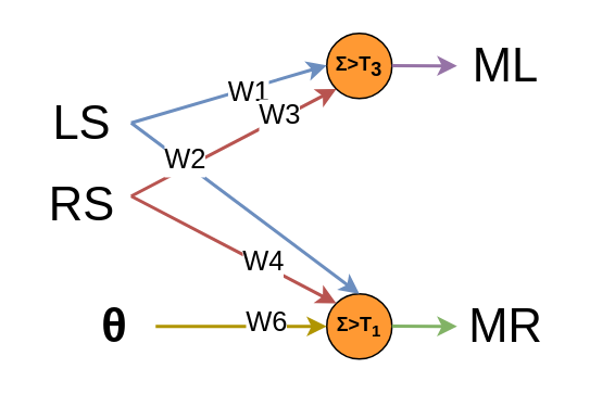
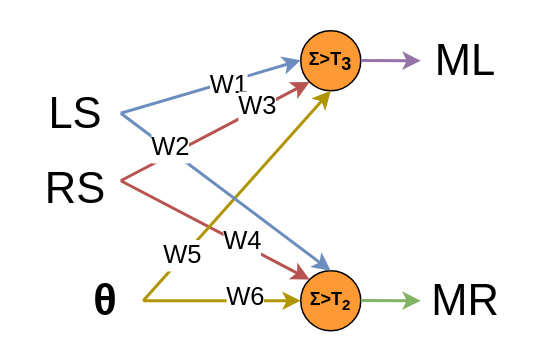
  <mxCell id="0" />
  <mxCell id="1" parent="0" />
  <mxCell id="2" value="&lt;div style=&quot;font-size: 12px;&quot;&gt;&lt;span class=&quot;box&quot; style=&quot;font-size: 12px;&quot;&gt;Σ&lt;/span&gt;&amp;gt;T&lt;sub style=&quot;font-size: 12px;&quot;&gt;3&lt;/sub&gt;&lt;/div&gt;" style="ellipse;whiteSpace=wrap;html=1;aspect=fixed;fillColor=#FF9933;strokeColor=#000000;fontStyle=1;fontSize=12;" vertex="1" parent="1"><mxGeometry x="200" y="20" width="40" height="40" as="geometry" /></mxCell>
- <mxCell id="3" value="&lt;div style=&quot;font-size: 12px&quot;&gt;&lt;span class=&quot;box&quot; style=&quot;font-size: 12px&quot;&gt;Σ&lt;/span&gt;&amp;gt;T&lt;sub&gt;1&lt;/sub&gt;&lt;/div&gt;" style="ellipse;whiteSpace=wrap;html=1;aspect=fixed;fillColor=#FF9933;strokeColor=#000000;fontStyle=1;fontSize=29;" vertex="1" parent="1"><mxGeometry x="200" y="180" width="40" height="40" as="geometry" /></mxCell>
+ <mxCell id="3" value="&lt;div style=&quot;font-size: 12px&quot;&gt;&lt;span class=&quot;box&quot; style=&quot;font-size: 12px&quot;&gt;Σ&lt;/span&gt;&amp;gt;T&lt;sub&gt;2&lt;/sub&gt;&lt;/div&gt;" style="ellipse;whiteSpace=wrap;html=1;aspect=fixed;fillColor=#FF9933;strokeColor=#000000;fontStyle=1;fontSize=29;" vertex="1" parent="1"><mxGeometry x="200" y="180" width="40" height="40" as="geometry" /></mxCell>
  <mxCell id="4" value="LS" style="text;html=1;strokeColor=none;fillColor=none;align=center;verticalAlign=middle;whiteSpace=wrap;rounded=0;fontSize=29;" vertex="1" parent="1"><mxGeometry x="20" y="60" width="60" height="30" as="geometry" /></mxCell>
  <mxCell id="5" value="RS" style="text;html=1;strokeColor=none;fillColor=none;align=center;verticalAlign=middle;whiteSpace=wrap;rounded=0;fontSize=29;" vertex="1" parent="1"><mxGeometry x="20" y="110" width="60" height="30" as="geometry" /></mxCell>
  <mxCell id="6" value="&lt;b&gt;θ&lt;/b&gt;" style="text;html=1;strokeColor=none;fillColor=none;align=center;verticalAlign=middle;whiteSpace=wrap;rounded=0;fontSize=29;" vertex="1" parent="1"><mxGeometry x="45" y="185" width="50" height="30" as="geometry" /></mxCell>
  <mxCell id="7" value="" style="endArrow=classic;html=1;rounded=0;fontSize=29;entryX=0;entryY=0.5;entryDx=0;entryDy=0;strokeWidth=2;fillColor=#e3c800;strokeColor=#B09500;" edge="1" parent="1" source="6" target="3"><mxGeometry width="50" height="50" relative="1" as="geometry"><mxPoint x="90" y="200" as="sourcePoint" /><mxPoint x="380" y="400" as="targetPoint" /></mxGeometry></mxCell>
  <mxCell id="8" value="&lt;div style=&quot;font-size: 17px;&quot;&gt;W6&lt;/div&gt;" style="edgeLabel;html=1;align=center;verticalAlign=middle;resizable=0;points=[];fontSize=17;" vertex="1" connectable="0" parent="7"><mxGeometry x="0.283" y="3" relative="1" as="geometry"><mxPoint as="offset" /></mxGeometry></mxCell>
  <mxCell id="9" value="" style="endArrow=classic;html=1;rounded=0;fontSize=29;entryX=0;entryY=0.5;entryDx=0;entryDy=0;exitX=1;exitY=0.5;exitDx=0;exitDy=0;strokeWidth=2;fillColor=#dae8fc;strokeColor=#6c8ebf;" edge="1" parent="1" source="4"><mxGeometry width="50" height="50" relative="1" as="geometry"><mxPoint x="90" y="39.71" as="sourcePoint" /><mxPoint x="200" y="39.71" as="targetPoint" /></mxGeometry></mxCell>
  <mxCell id="10" value="W1" style="edgeLabel;html=1;align=center;verticalAlign=middle;resizable=0;points=[];fontSize=17;" vertex="1" connectable="0" parent="9"><mxGeometry x="0.186" y="-2" relative="1" as="geometry"><mxPoint as="offset" /></mxGeometry></mxCell>
  <mxCell id="11" value="" style="endArrow=classic;html=1;rounded=0;fontSize=29;entryX=0;entryY=1;entryDx=0;entryDy=0;strokeWidth=2;fillColor=#f8cecc;strokeColor=#b85450;" edge="1" parent="1" target="2"><mxGeometry width="50" height="50" relative="1" as="geometry"><mxPoint x="80" y="120" as="sourcePoint" /><mxPoint x="190" y="120" as="targetPoint" /></mxGeometry></mxCell>
  <mxCell id="12" value="W3" style="edgeLabel;html=1;align=center;verticalAlign=middle;resizable=0;points=[];fontSize=17;" vertex="1" connectable="0" parent="11"><mxGeometry x="-0.396" relative="1" as="geometry"><mxPoint x="52" y="-30" as="offset" /></mxGeometry></mxCell>
  <mxCell id="13" value="" style="endArrow=classic;html=1;rounded=0;fontSize=29;entryX=0;entryY=0;entryDx=0;entryDy=0;strokeWidth=2;fillColor=#f8cecc;strokeColor=#b85450;" edge="1" parent="1" target="3"><mxGeometry width="50" height="50" relative="1" as="geometry"><mxPoint x="80" y="120" as="sourcePoint" /><mxPoint x="215.858" y="64.142" as="targetPoint" /></mxGeometry></mxCell>
  <mxCell id="14" value="W4" style="edgeLabel;html=1;align=center;verticalAlign=middle;resizable=0;points=[];fontSize=17;" vertex="1" connectable="0" parent="13"><mxGeometry x="-0.593" y="-1" relative="1" as="geometry"><mxPoint x="55" y="26" as="offset" /></mxGeometry></mxCell>
+ <mxCell id="15" value="" style="endArrow=classic;html=1;rounded=0;fontSize=29;entryX=0.5;entryY=1;entryDx=0;entryDy=0;strokeWidth=2;exitX=1;exitY=0.5;exitDx=0;exitDy=0;fillColor=#e3c800;strokeColor=#B09500;" edge="1" parent="1" source="6" target="2"><mxGeometry width="50" height="50" relative="1" as="geometry"><mxPoint x="90" y="135" as="sourcePoint" /><mxPoint x="215.858" y="195.858" as="targetPoint" /></mxGeometry></mxCell>
+ <mxCell id="16" value="&lt;div style=&quot;font-size: 17px;&quot;&gt;W5&lt;/div&gt;" style="edgeLabel;html=1;align=center;verticalAlign=middle;resizable=0;points=[];fontSize=17;" vertex="1" connectable="0" parent="15"><mxGeometry x="-0.383" y="-1" relative="1" as="geometry"><mxPoint x="-14" y="12" as="offset" /></mxGeometry></mxCell>
  <mxCell id="17" value="" style="endArrow=classic;html=1;rounded=0;fontSize=29;entryX=0.5;entryY=0;entryDx=0;entryDy=0;strokeWidth=2;exitX=1;exitY=0.5;exitDx=0;exitDy=0;fillColor=#dae8fc;strokeColor=#6c8ebf;" edge="1" parent="1" source="4" target="3"><mxGeometry width="50" height="50" relative="1" as="geometry"><mxPoint x="100" y="210" as="sourcePoint" /><mxPoint x="230" y="70" as="targetPoint" /></mxGeometry></mxCell>
  <mxCell id="18" value="W2" style="edgeLabel;html=1;align=center;verticalAlign=middle;resizable=0;points=[];fontSize=17;" vertex="1" connectable="0" parent="17"><mxGeometry x="-0.558" y="2" relative="1" as="geometry"><mxPoint y="1" as="offset" /></mxGeometry></mxCell>
  <mxCell id="19" value="" style="endArrow=classic;html=1;rounded=0;fontSize=29;exitX=1;exitY=0.5;exitDx=0;exitDy=0;strokeWidth=2;fillColor=#e1d5e7;strokeColor=#9673a6;" edge="1" parent="1"><mxGeometry width="50" height="50" relative="1" as="geometry"><mxPoint x="240" y="39.87" as="sourcePoint" /><mxPoint x="280" y="40" as="targetPoint" /></mxGeometry></mxCell>
  <mxCell id="20" value="" style="endArrow=classic;html=1;rounded=0;fontSize=29;exitX=1;exitY=0.5;exitDx=0;exitDy=0;strokeWidth=2;fillColor=#d5e8d4;strokeColor=#82b366;" edge="1" parent="1"><mxGeometry width="50" height="50" relative="1" as="geometry"><mxPoint x="240" y="199.87" as="sourcePoint" /><mxPoint x="280" y="200" as="targetPoint" /></mxGeometry></mxCell>
  <mxCell id="21" value="ML" style="text;html=1;strokeColor=none;fillColor=none;align=center;verticalAlign=middle;whiteSpace=wrap;rounded=0;fontSize=29;" vertex="1" parent="1"><mxGeometry x="280" y="25" width="60" height="30" as="geometry" /></mxCell>
  <mxCell id="22" value="MR" style="text;html=1;strokeColor=none;fillColor=none;align=center;verticalAlign=middle;whiteSpace=wrap;rounded=0;fontSize=29;" vertex="1" parent="1"><mxGeometry x="280" y="185" width="60" height="30" as="geometry" /></mxCell>
